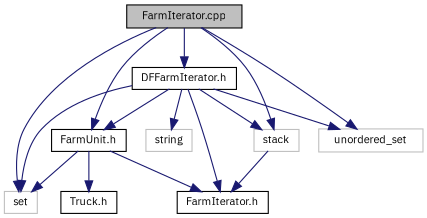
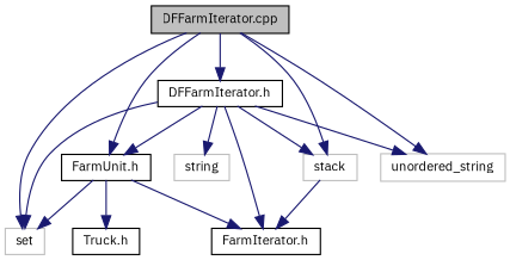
  digraph {
    fontname="IBM Plex Sans"
    node [color=black fillcolor=white fontname="IBM Plex Sans" fontsize=10 shape=record style=filled]
    edge [color=midnightblue fontname="IBM Plex Sans" fontsize=10 labelfontname=Helvetica labelfontsize=10 style=solid]
-   n1 [fillcolor=grey75 fontcolor=black height=0.2 label="FarmIterator.cpp" width=0.4]
+   n1 [fillcolor=grey75 fontcolor=black height=0.2 label="DFFarmIterator.cpp" width=0.4]
    n2 [height=0.2 label="FarmUnit.h" width=0.4]
    n3 [color=grey75 height=0.2 label=set width=0.4]
    n4 [height=0.2 label="DFFarmIterator.h" width=0.4]
    n5 [color=grey75 height=0.2 label=stack width=0.4]
-   n6 [color=grey75 height=0.2 label=unordered_set width=0.4]
+   n6 [color=grey75 height=0.2 label=unordered_string width=0.4]
    n7 [height=0.2 label="FarmIterator.h" width=0.4]
    n8 [height=0.2 label="Truck.h" width=0.4]
    n9 [color=grey75 height=0.2 label=string width=0.4]
    n1 -> n2
    n1 -> n3
    n1 -> n4
    n1 -> n5
    n1 -> n6
    n2 -> n3
    n2 -> n7
    n2 -> n8
    n4 -> n2
    n4 -> n3
    n4 -> n5
    n4 -> n6
    n4 -> n7
    n4 -> n9
    n5 -> n7
  }
